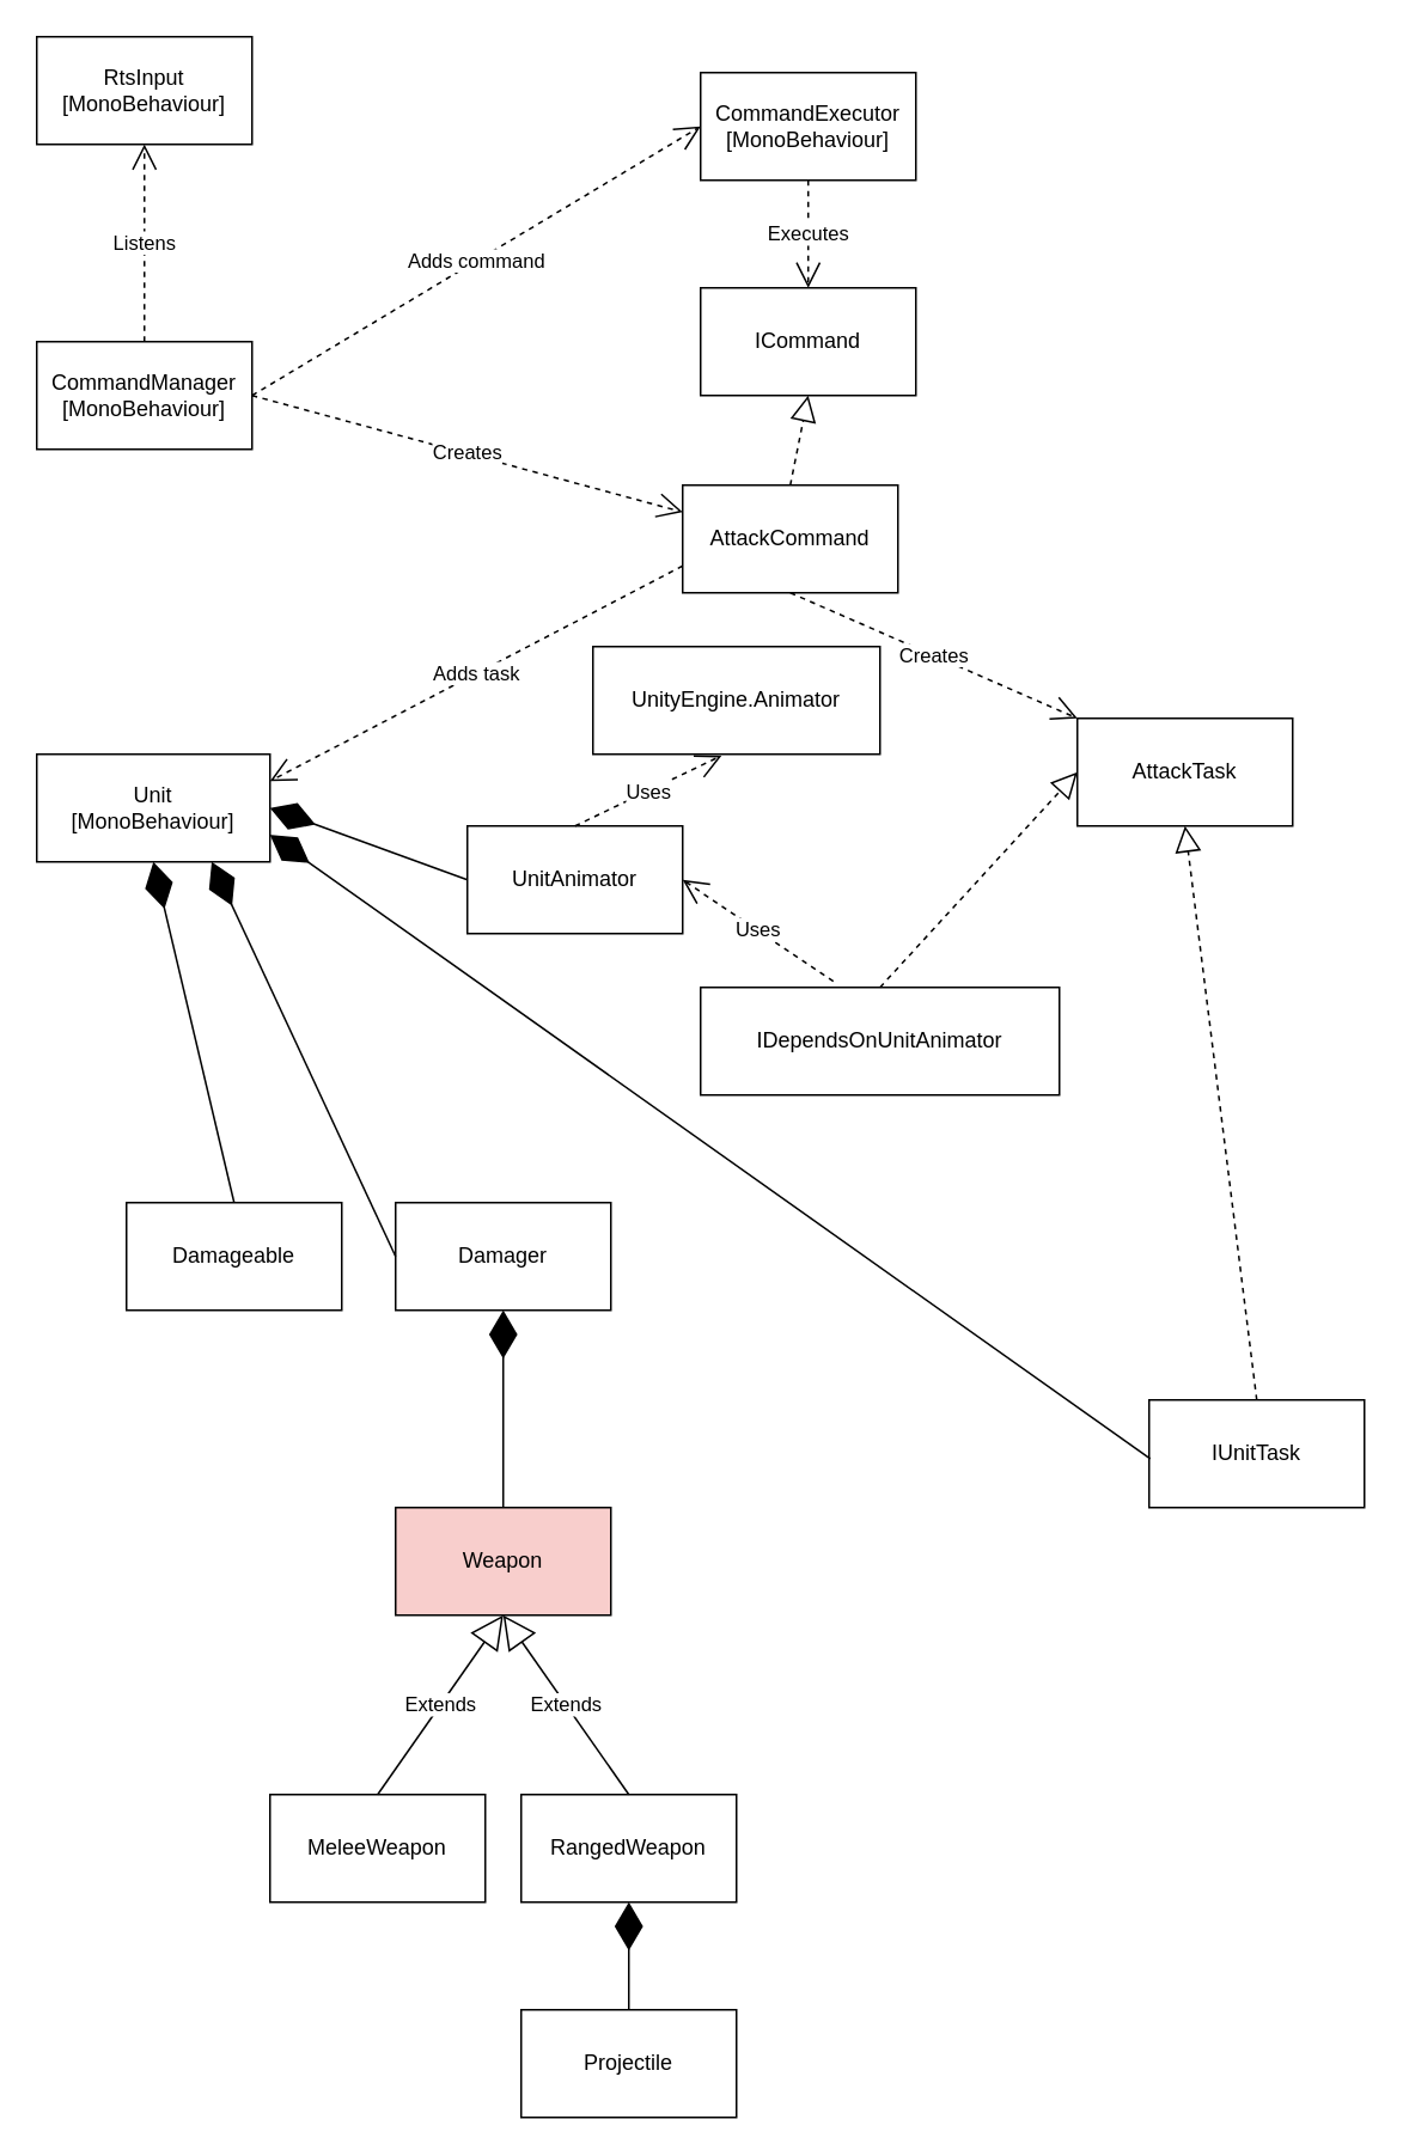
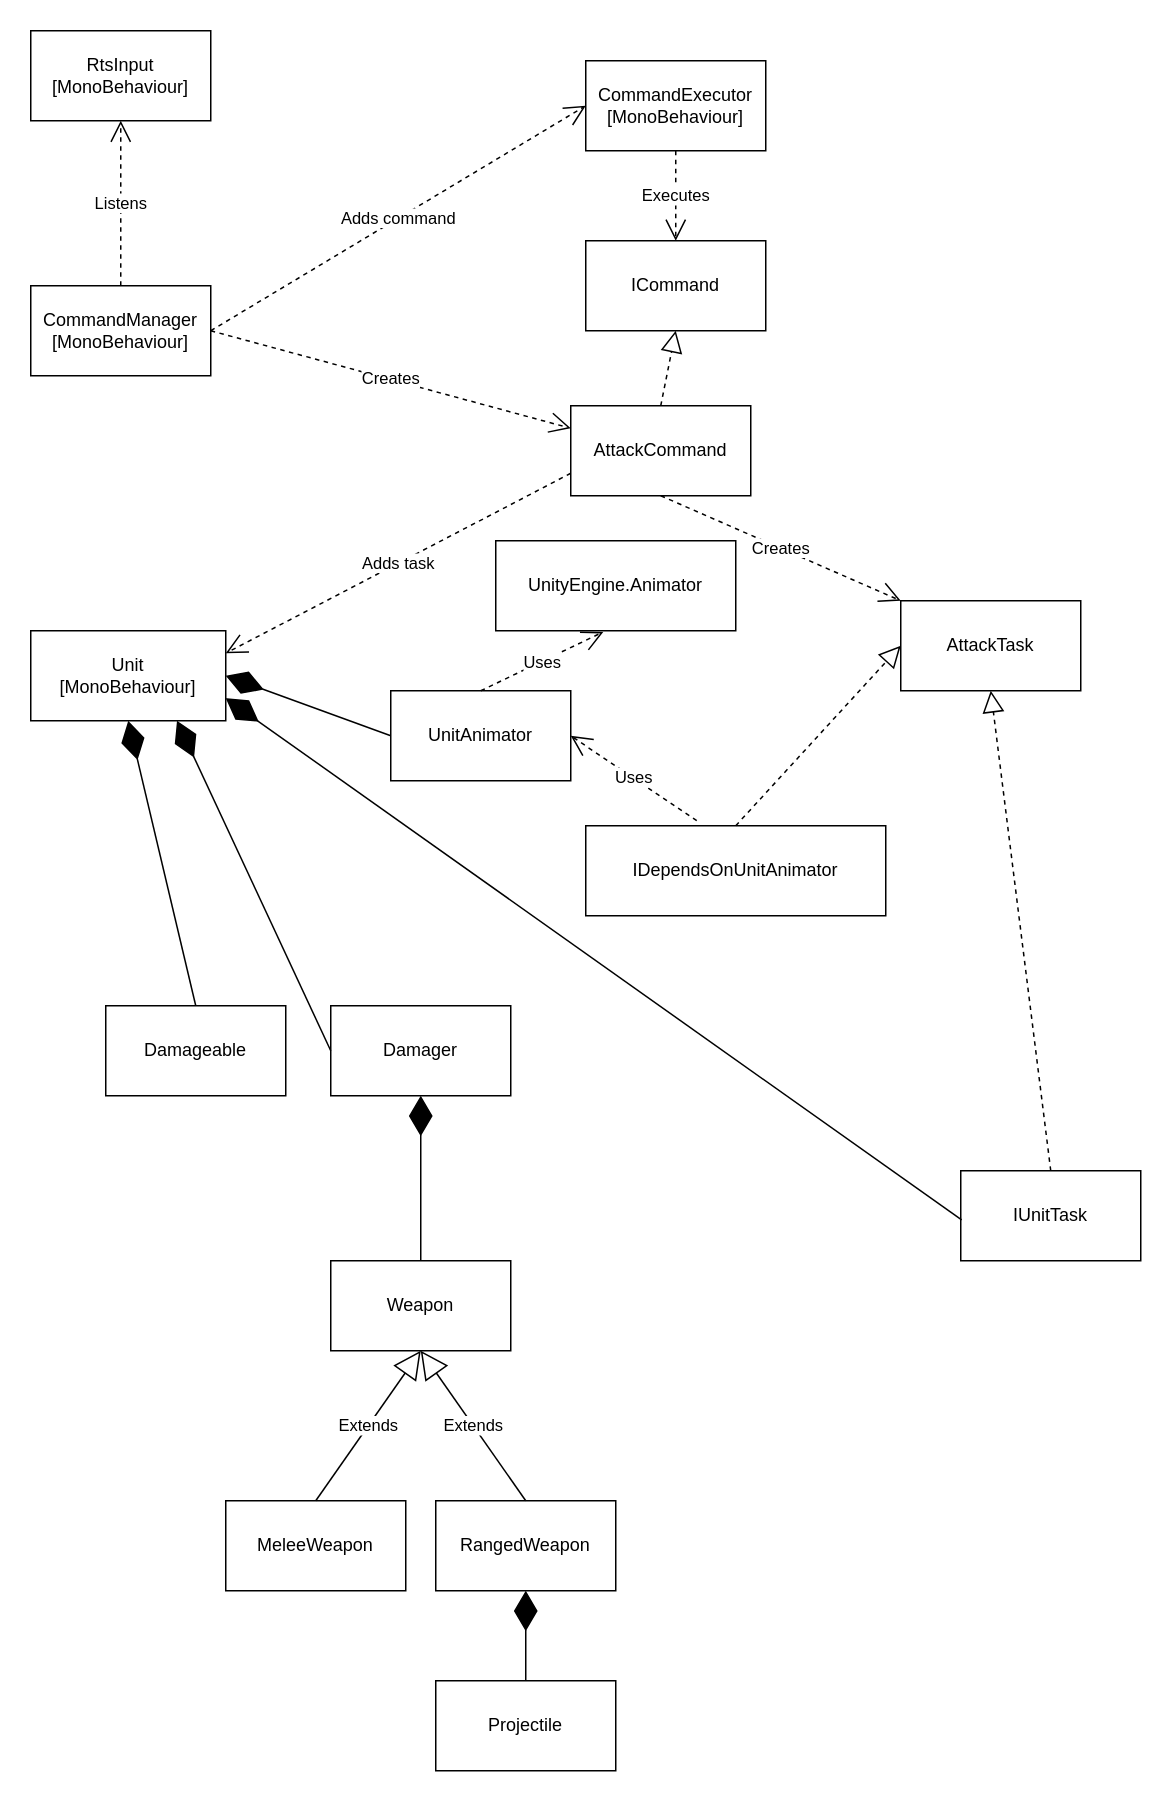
  <mxCell id="0" />
  <mxCell id="1" parent="0" />
  <mxCell id="2" value="" style="endArrow=diamondThin;endFill=1;endSize=24;html=1;entryX=0.5;entryY=1;entryDx=0;entryDy=0;exitX=0.5;exitY=0;exitDx=0;exitDy=0;" parent="1" source="3" target="4" edge="1"><mxGeometry width="160" relative="1" as="geometry"><mxPoint x="129" y="650" as="sourcePoint" /><mxPoint x="129.04" y="472.006" as="targetPoint" /></mxGeometry></mxCell>
  <mxCell id="3" value="Damageable" style="rounded=0;whiteSpace=wrap;html=1;" parent="1" vertex="1"><mxGeometry x="70" y="670" width="120" height="60" as="geometry" /></mxCell>
  <mxCell id="4" value="Unit&lt;br&gt;[MonoBehaviour]" style="rounded=0;whiteSpace=wrap;html=1;" parent="1" vertex="1"><mxGeometry x="20" y="420" width="130" height="60" as="geometry" /></mxCell>
  <mxCell id="5" value="Damager" style="rounded=0;whiteSpace=wrap;html=1;" parent="1" vertex="1"><mxGeometry x="220" y="670" width="120" height="60" as="geometry" /></mxCell>
  <mxCell id="6" value="MeleeWeapon" style="rounded=0;whiteSpace=wrap;html=1;" parent="1" vertex="1"><mxGeometry x="150" y="1000" width="120" height="60" as="geometry" /></mxCell>
  <mxCell id="7" value="RangedWeapon" style="rounded=0;whiteSpace=wrap;html=1;" parent="1" vertex="1"><mxGeometry x="290" y="1000" width="120" height="60" as="geometry" /></mxCell>
  <mxCell id="8" value="Projectile" style="rounded=0;whiteSpace=wrap;html=1;" parent="1" vertex="1"><mxGeometry x="290" y="1120" width="120" height="60" as="geometry" /></mxCell>
- <mxCell id="9" value="Weapon" style="rounded=0;whiteSpace=wrap;html=1;fillColor=#f8cecc;" parent="1" vertex="1"><mxGeometry x="220" y="840" width="120" height="60" as="geometry" /></mxCell>
+ <mxCell id="9" value="Weapon" style="rounded=0;whiteSpace=wrap;html=1;" parent="1" vertex="1"><mxGeometry x="220" y="840" width="120" height="60" as="geometry" /></mxCell>
  <mxCell id="10" value="" style="endArrow=diamondThin;endFill=1;endSize=24;html=1;entryX=0.5;entryY=1;entryDx=0;entryDy=0;exitX=0.5;exitY=0;exitDx=0;exitDy=0;" parent="1" source="9" target="5" edge="1"><mxGeometry width="160" relative="1" as="geometry"><mxPoint x="100" y="990" as="sourcePoint" /><mxPoint x="260" y="990" as="targetPoint" /></mxGeometry></mxCell>
  <mxCell id="11" value="Extends" style="endArrow=block;endSize=16;endFill=0;html=1;entryX=0.5;entryY=1;entryDx=0;entryDy=0;exitX=0.5;exitY=0;exitDx=0;exitDy=0;" parent="1" source="6" target="9" edge="1"><mxGeometry width="160" relative="1" as="geometry"><mxPoint x="100" y="990" as="sourcePoint" /><mxPoint x="260" y="990" as="targetPoint" /></mxGeometry></mxCell>
  <mxCell id="12" value="Extends" style="endArrow=block;endSize=16;endFill=0;html=1;entryX=0.5;entryY=1;entryDx=0;entryDy=0;exitX=0.5;exitY=0;exitDx=0;exitDy=0;" parent="1" source="7" target="9" edge="1"><mxGeometry width="160" relative="1" as="geometry"><mxPoint x="100" y="990" as="sourcePoint" /><mxPoint x="260" y="990" as="targetPoint" /></mxGeometry></mxCell>
  <mxCell id="13" value="" style="endArrow=diamondThin;endFill=1;endSize=24;html=1;entryX=0.5;entryY=1;entryDx=0;entryDy=0;exitX=0.5;exitY=0;exitDx=0;exitDy=0;" parent="1" source="8" target="7" edge="1"><mxGeometry width="160" relative="1" as="geometry"><mxPoint x="100" y="990" as="sourcePoint" /><mxPoint x="260" y="990" as="targetPoint" /></mxGeometry></mxCell>
  <mxCell id="14" value="" style="endArrow=diamondThin;endFill=1;endSize=24;html=1;entryX=0.75;entryY=1;entryDx=0;entryDy=0;exitX=0;exitY=0.5;exitDx=0;exitDy=0;" parent="1" source="5" target="4" edge="1"><mxGeometry width="160" relative="1" as="geometry"><mxPoint x="40" y="950" as="sourcePoint" /><mxPoint x="200" y="950" as="targetPoint" /></mxGeometry></mxCell>
  <mxCell id="15" value="CommandExecutor&lt;br&gt;[MonoBehaviour]" style="rounded=0;whiteSpace=wrap;html=1;" parent="1" vertex="1"><mxGeometry x="390" y="40" width="120" height="60" as="geometry" /></mxCell>
  <mxCell id="16" value="CommandManager&lt;br&gt;[MonoBehaviour]&lt;span style=&quot;color: rgba(0 , 0 , 0 , 0) ; font-family: monospace ; font-size: 0px&quot;&gt;%3CmxGraphModel%3E%3Croot%3E%3CmxCell%20id%3D%220%22%2F%3E%3CmxCell%20id%3D%221%22%20parent%3D%220%22%2F%3E%3CmxCell%20id%3D%222%22%20value%3D%22CommandExecutor%22%20style%3D%22rounded%3D0%3BwhiteSpace%3Dwrap%3Bhtml%3D1%3B%22%20vertex%3D%221%22%20parent%3D%221%22%3E%3CmxGeometry%20x%3D%22880%22%20y%3D%22170%22%20width%3D%22120%22%20height%3D%2260%22%20as%3D%22geometry%22%2F%3E%3C%2FmxCell%3E%3C%2Froot%3E%3C%2FmxGraphModel%3E&lt;/span&gt;" style="rounded=0;whiteSpace=wrap;html=1;" parent="1" vertex="1"><mxGeometry x="20" y="190" width="120" height="60" as="geometry" /></mxCell>
  <mxCell id="17" value="ICommand&lt;span style=&quot;color: rgba(0 , 0 , 0 , 0) ; font-family: monospace ; font-size: 0px&quot;&gt;%3CmxGraphModel%3E%3Croot%3E%3CmxCell%20id%3D%220%22%2F%3E%3CmxCell%20id%3D%221%22%20parent%3D%220%22%2F%3E%3CmxCell%20id%3D%222%22%20value%3D%22CommandExecutor%22%20style%3D%22rounded%3D0%3BwhiteSpace%3Dwrap%3Bhtml%3D1%3B%22%20vertex%3D%221%22%20parent%3D%221%22%3E%3CmxGeometry%20x%3D%22880%22%20y%3D%22170%22%20width%3D%22120%22%20height%3D%2260%22%20as%3D%22geometry%22%2F%3E%3C%2FmxCell%3E%3C%2Froot%3E%3C%2FmxGraphModel%3E&lt;/span&gt;" style="rounded=0;whiteSpace=wrap;html=1;" parent="1" vertex="1"><mxGeometry x="390" y="160" width="120" height="60" as="geometry" /></mxCell>
  <mxCell id="18" value="AttackCommand" style="rounded=0;whiteSpace=wrap;html=1;" parent="1" vertex="1"><mxGeometry x="380" y="270" width="120" height="60" as="geometry" /></mxCell>
  <mxCell id="19" value="" style="endArrow=block;dashed=1;endFill=0;endSize=12;html=1;strokeColor=#000000;entryX=0.5;entryY=1;entryDx=0;entryDy=0;exitX=0.5;exitY=0;exitDx=0;exitDy=0;" parent="1" source="18" target="17" edge="1"><mxGeometry width="160" relative="1" as="geometry"><mxPoint x="270" y="-10" as="sourcePoint" /><mxPoint x="430" y="-10" as="targetPoint" /></mxGeometry></mxCell>
  <mxCell id="20" value="Executes" style="endArrow=open;endSize=12;dashed=1;html=1;strokeColor=#000000;entryX=0.5;entryY=0;entryDx=0;entryDy=0;exitX=0.5;exitY=1;exitDx=0;exitDy=0;" parent="1" source="15" target="17" edge="1"><mxGeometry width="160" relative="1" as="geometry"><mxPoint x="480" y="120" as="sourcePoint" /><mxPoint x="700" y="210" as="targetPoint" /></mxGeometry></mxCell>
  <mxCell id="21" value="Creates" style="endArrow=open;endSize=12;dashed=1;html=1;strokeColor=#000000;exitX=1;exitY=0.5;exitDx=0;exitDy=0;entryX=0;entryY=0.25;entryDx=0;entryDy=0;" parent="1" source="16" target="18" edge="1"><mxGeometry width="160" relative="1" as="geometry"><mxPoint x="190" y="50" as="sourcePoint" /><mxPoint x="350" y="50" as="targetPoint" /></mxGeometry></mxCell>
  <mxCell id="22" value="Adds command" style="endArrow=open;endSize=12;dashed=1;html=1;strokeColor=#000000;exitX=1;exitY=0.5;exitDx=0;exitDy=0;entryX=0;entryY=0.5;entryDx=0;entryDy=0;" parent="1" source="16" target="15" edge="1"><mxGeometry width="160" relative="1" as="geometry"><mxPoint x="690" y="200" as="sourcePoint" /><mxPoint x="520" y="320" as="targetPoint" /></mxGeometry></mxCell>
  <mxCell id="23" value="RtsInput&lt;br&gt;[MonoBehaviour]" style="rounded=0;whiteSpace=wrap;html=1;" parent="1" vertex="1"><mxGeometry x="20" y="20" width="120" height="60" as="geometry" /></mxCell>
  <mxCell id="24" value="Listens" style="endArrow=open;endSize=12;dashed=1;html=1;strokeColor=#000000;entryX=0.5;entryY=1;entryDx=0;entryDy=0;exitX=0.5;exitY=0;exitDx=0;exitDy=0;" parent="1" source="16" target="23" edge="1"><mxGeometry width="160" relative="1" as="geometry"><mxPoint x="140" y="110" as="sourcePoint" /><mxPoint x="-140" y="110" as="targetPoint" /></mxGeometry></mxCell>
  <mxCell id="25" value="Creates" style="endArrow=open;endSize=12;dashed=1;html=1;strokeColor=#000000;exitX=0.5;exitY=1;exitDx=0;exitDy=0;entryX=0;entryY=0;entryDx=0;entryDy=0;" parent="1" source="18" target="26" edge="1"><mxGeometry width="160" relative="1" as="geometry"><mxPoint x="690" y="200" as="sourcePoint" /><mxPoint x="450" y="440" as="targetPoint" /></mxGeometry></mxCell>
  <mxCell id="26" value="AttackTask" style="rounded=0;whiteSpace=wrap;html=1;" parent="1" vertex="1"><mxGeometry x="600" y="400" width="120" height="60" as="geometry" /></mxCell>
  <mxCell id="27" value="Adds task" style="endArrow=open;endSize=12;dashed=1;html=1;strokeColor=#000000;exitX=0;exitY=0.75;exitDx=0;exitDy=0;entryX=1;entryY=0.25;entryDx=0;entryDy=0;" parent="1" source="18" target="4" edge="1"><mxGeometry width="160" relative="1" as="geometry"><mxPoint x="690" y="200" as="sourcePoint" /><mxPoint x="520" y="80" as="targetPoint" /></mxGeometry></mxCell>
  <mxCell id="28" value="IUnitTask" style="rounded=0;whiteSpace=wrap;html=1;" parent="1" vertex="1"><mxGeometry x="640" y="780" width="120" height="60" as="geometry" /></mxCell>
  <mxCell id="29" value="" style="endArrow=block;dashed=1;endFill=0;endSize=12;html=1;strokeColor=#000000;entryX=0.5;entryY=1;entryDx=0;entryDy=0;exitX=0.5;exitY=0;exitDx=0;exitDy=0;" parent="1" source="28" target="26" edge="1"><mxGeometry width="160" relative="1" as="geometry"><mxPoint x="440" y="570" as="sourcePoint" /><mxPoint x="440" y="510" as="targetPoint" /></mxGeometry></mxCell>
  <mxCell id="30" value="" style="endArrow=diamondThin;endFill=1;endSize=24;html=1;entryX=1;entryY=0.75;entryDx=0;entryDy=0;exitX=0.005;exitY=0.547;exitDx=0;exitDy=0;exitPerimeter=0;" parent="1" source="28" target="4" edge="1"><mxGeometry width="160" relative="1" as="geometry"><mxPoint x="310" y="700" as="sourcePoint" /><mxPoint x="250" y="500" as="targetPoint" /></mxGeometry></mxCell>
  <mxCell id="31" value="UnitAnimator" style="rounded=0;whiteSpace=wrap;html=1;" parent="1" vertex="1"><mxGeometry x="260" y="460" width="120" height="60" as="geometry" /></mxCell>
  <mxCell id="32" value="" style="endArrow=diamondThin;endFill=1;endSize=24;html=1;exitX=0;exitY=0.5;exitDx=0;exitDy=0;entryX=1;entryY=0.5;entryDx=0;entryDy=0;" parent="1" source="31" target="4" edge="1"><mxGeometry width="160" relative="1" as="geometry"><mxPoint x="400.6" y="602.82" as="sourcePoint" /><mxPoint x="190" y="470" as="targetPoint" /></mxGeometry></mxCell>
  <mxCell id="33" value="IDependsOnUnitAnimator" style="rounded=0;whiteSpace=wrap;html=1;" parent="1" vertex="1"><mxGeometry x="390" y="550" width="200" height="60" as="geometry" /></mxCell>
  <mxCell id="34" value="" style="endArrow=block;dashed=1;endFill=0;endSize=12;html=1;strokeColor=#000000;exitX=0.5;exitY=0;exitDx=0;exitDy=0;entryX=0;entryY=0.5;entryDx=0;entryDy=0;" parent="1" source="33" target="26" edge="1"><mxGeometry width="160" relative="1" as="geometry"><mxPoint x="460" y="570" as="sourcePoint" /><mxPoint x="560" y="450" as="targetPoint" /></mxGeometry></mxCell>
  <mxCell id="35" value="Uses" style="endArrow=open;endSize=12;dashed=1;html=1;entryX=1;entryY=0.5;entryDx=0;entryDy=0;exitX=0.37;exitY=-0.056;exitDx=0;exitDy=0;exitPerimeter=0;" parent="1" source="33" target="31" edge="1"><mxGeometry width="160" relative="1" as="geometry"><mxPoint x="330" y="419.5" as="sourcePoint" /><mxPoint x="490" y="419.5" as="targetPoint" /></mxGeometry></mxCell>
  <mxCell id="36" value="UnityEngine.Animator" style="rounded=0;whiteSpace=wrap;html=1;" parent="1" vertex="1"><mxGeometry x="330" y="360" width="160" height="60" as="geometry" /></mxCell>
  <mxCell id="37" value="Uses" style="endArrow=open;endSize=12;dashed=1;html=1;strokeColor=#000000;entryX=0.448;entryY=1.013;entryDx=0;entryDy=0;exitX=0.5;exitY=0;exitDx=0;exitDy=0;entryPerimeter=0;" parent="1" source="31" target="36" edge="1"><mxGeometry width="160" relative="1" as="geometry"><mxPoint x="90" y="200" as="sourcePoint" /><mxPoint x="90" y="90" as="targetPoint" /></mxGeometry></mxCell>
